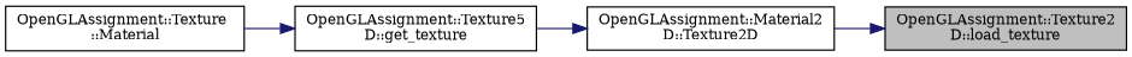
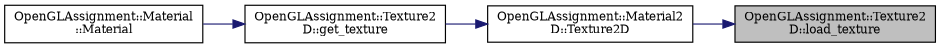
  digraph {
    fontname="DejaVu Serif"
    rankdir=RL
    node [color=black fillcolor=white fontname="DejaVu Serif" fontsize=10 shape=record style=filled]
    edge [color=midnightblue dir=back fontname="DejaVu Serif" fontsize=10 labelfontname=Helvetica labelfontsize=10 style=solid]
    n1 [fillcolor=grey75 fontcolor=black height=0.2 label="OpenGLAssignment::Texture2\lD::load_texture" width=0.4]
    n2 [height=0.2 label="OpenGLAssignment::Material2\lD::Texture2D" width=0.4]
-   n3 [height=0.2 label="OpenGLAssignment::Texture5\lD::get_texture" width=0.4]
-   n4 [height=0.2 label="OpenGLAssignment::Texture\l::Material" width=0.4]
+   n3 [height=0.2 label="OpenGLAssignment::Texture2\lD::get_texture" width=0.4]
+   n4 [height=0.2 label="OpenGLAssignment::Material\l::Material" width=0.4]
    n1 -> n2
    n2 -> n3
    n3 -> n4
  }
